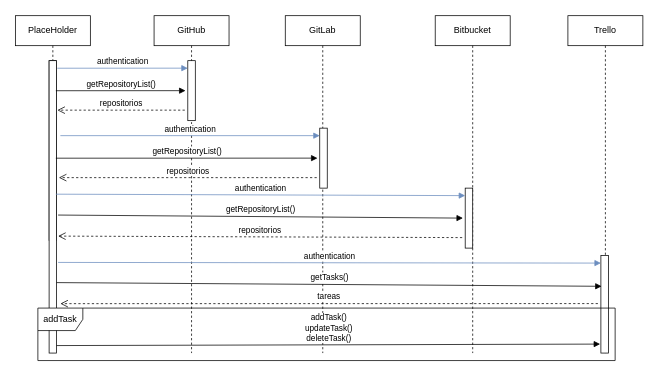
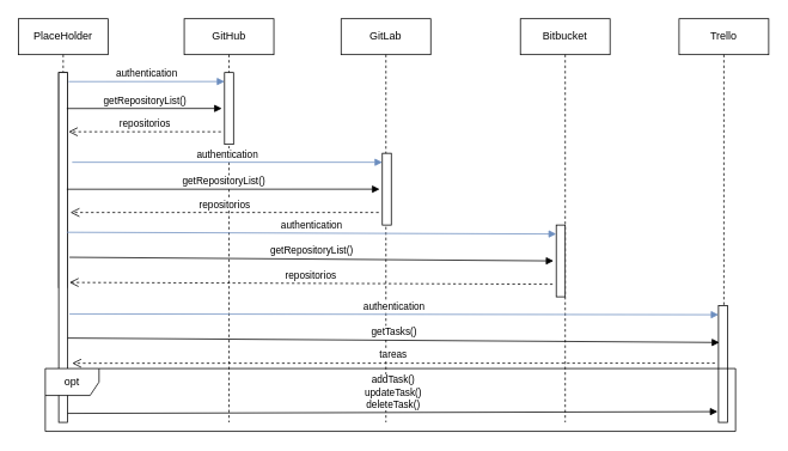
  <mxCell id="0" />
  <mxCell id="1" parent="0" />
  <mxCell id="2" value="PlaceHolder" style="shape=umlLifeline;perimeter=lifelinePerimeter;whiteSpace=wrap;html=1;container=1;collapsible=0;recursiveResize=0;outlineConnect=0;fillColor=#FFFFFF;gradientColor=none;" vertex="1" parent="1"><mxGeometry x="20" y="20" width="100" height="450" as="geometry" /></mxCell>
  <mxCell id="3" value="" style="html=1;points=[];perimeter=orthogonalPerimeter;fillColor=#FFFFFF;gradientColor=none;" vertex="1" parent="2"><mxGeometry x="45" y="60" width="10" height="240" as="geometry" /></mxCell>
  <mxCell id="4" value="" style="html=1;points=[];perimeter=orthogonalPerimeter;fillColor=#FFFFFF;gradientColor=none;" vertex="1" parent="2"><mxGeometry x="45" y="60" width="10" height="390" as="geometry" /></mxCell>
  <mxCell id="5" value="GitHub" style="shape=umlLifeline;perimeter=lifelinePerimeter;whiteSpace=wrap;html=1;container=1;collapsible=0;recursiveResize=0;outlineConnect=0;fillColor=#FFFFFF;gradientColor=none;" vertex="1" parent="1"><mxGeometry x="205" y="20" width="100" height="450" as="geometry" /></mxCell>
  <mxCell id="6" value="" style="html=1;points=[];perimeter=orthogonalPerimeter;fillColor=#FFFFFF;gradientColor=none;" vertex="1" parent="5"><mxGeometry x="45" y="60" width="10" height="80" as="geometry" /></mxCell>
  <mxCell id="7" value="GitLab" style="shape=umlLifeline;perimeter=lifelinePerimeter;whiteSpace=wrap;html=1;container=1;collapsible=0;recursiveResize=0;outlineConnect=0;fillColor=#FFFFFF;gradientColor=none;" vertex="1" parent="1"><mxGeometry x="380" y="20" width="100" height="450" as="geometry" /></mxCell>
  <mxCell id="8" value="" style="html=1;points=[];perimeter=orthogonalPerimeter;fillColor=#FFFFFF;gradientColor=none;" vertex="1" parent="7"><mxGeometry x="46" y="150" width="10" height="80" as="geometry" /></mxCell>
  <mxCell id="9" value="authentication" style="html=1;verticalAlign=bottom;endArrow=block;entryX=0;entryY=0;fillColor=#dae8fc;strokeColor=#6c8ebf;rounded=1;" edge="1" parent="7"><mxGeometry relative="1" as="geometry"><mxPoint x="-300" y="160" as="sourcePoint" /><mxPoint x="46" y="160" as="targetPoint" /></mxGeometry></mxCell>
  <mxCell id="10" value="Bitbucket" style="shape=umlLifeline;perimeter=lifelinePerimeter;whiteSpace=wrap;html=1;container=1;collapsible=0;recursiveResize=0;outlineConnect=0;fillColor=#FFFFFF;gradientColor=none;" vertex="1" parent="1"><mxGeometry x="580" y="20" width="100" height="450" as="geometry" /></mxCell>
  <mxCell id="11" value="" style="html=1;points=[];perimeter=orthogonalPerimeter;fillColor=#FFFFFF;gradientColor=none;" vertex="1" parent="10"><mxGeometry x="40" y="230" width="10" height="80" as="geometry" /></mxCell>
  <mxCell id="12" value="authentication" style="html=1;verticalAlign=bottom;endArrow=block;entryX=0;entryY=0;fillColor=#dae8fc;strokeColor=#6c8ebf;rounded=1;exitX=0.9;exitY=0.742;exitDx=0;exitDy=0;exitPerimeter=0;" edge="1" parent="10" source="3"><mxGeometry relative="1" as="geometry"><mxPoint x="-134" y="240" as="sourcePoint" /><mxPoint x="40" y="240" as="targetPoint" /></mxGeometry></mxCell>
  <mxCell id="13" value="Trello" style="shape=umlLifeline;perimeter=lifelinePerimeter;whiteSpace=wrap;html=1;container=1;collapsible=0;recursiveResize=0;outlineConnect=0;fillColor=#FFFFFF;gradientColor=none;" vertex="1" parent="1"><mxGeometry x="757" y="20" width="100" height="450" as="geometry" /></mxCell>
  <mxCell id="14" value="" style="html=1;points=[];perimeter=orthogonalPerimeter;fillColor=#FFFFFF;gradientColor=none;" vertex="1" parent="13"><mxGeometry x="44" y="320" width="10" height="130" as="geometry" /></mxCell>
  <mxCell id="15" value="authentication" style="html=1;verticalAlign=bottom;endArrow=block;entryX=0;entryY=0;fillColor=#dae8fc;strokeColor=#6c8ebf;rounded=1;exitX=1.2;exitY=0.69;exitDx=0;exitDy=0;exitPerimeter=0;" edge="1" parent="13" source="4"><mxGeometry relative="1" as="geometry"><mxPoint x="-502" y="328" as="sourcePoint" /><mxPoint x="44" y="330" as="targetPoint" /></mxGeometry></mxCell>
  <mxCell id="16" value="tareas" style="html=1;verticalAlign=bottom;endArrow=open;dashed=1;endSize=8;strokeColor=#000000;entryX=1.5;entryY=0.831;entryDx=0;entryDy=0;entryPerimeter=0;" edge="1" parent="13" target="4"><mxGeometry relative="1" as="geometry"><mxPoint x="40" y="384" as="sourcePoint" /><mxPoint x="-499" y="384" as="targetPoint" /></mxGeometry></mxCell>
  <mxCell id="17" value="authentication" style="html=1;verticalAlign=bottom;endArrow=block;entryX=0;entryY=0;fillColor=#dae8fc;strokeColor=#6c8ebf;rounded=1;exitX=1.1;exitY=0.042;exitDx=0;exitDy=0;exitPerimeter=0;" edge="1" parent="1" source="3"><mxGeometry relative="1" as="geometry"><mxPoint x="80" y="90" as="sourcePoint" /><mxPoint x="250" y="90" as="targetPoint" /></mxGeometry></mxCell>
  <mxCell id="18" value="getRepositoryList()" style="html=1;verticalAlign=bottom;endArrow=block;strokeColor=#000000;entryX=-0.3;entryY=0.5;entryDx=0;entryDy=0;entryPerimeter=0;exitX=0.9;exitY=0.167;exitDx=0;exitDy=0;exitPerimeter=0;" edge="1" parent="1" source="3" target="6"><mxGeometry width="80" relative="1" as="geometry"><mxPoint x="80" y="120" as="sourcePoint" /><mxPoint x="210" y="140" as="targetPoint" /></mxGeometry></mxCell>
  <mxCell id="19" value="repositorios" style="html=1;verticalAlign=bottom;endArrow=open;dashed=1;endSize=8;strokeColor=#000000;exitX=-0.4;exitY=0.825;exitDx=0;exitDy=0;exitPerimeter=0;entryX=1.1;entryY=0.275;entryDx=0;entryDy=0;entryPerimeter=0;" edge="1" parent="1" source="6" target="3"><mxGeometry relative="1" as="geometry"><mxPoint x="230" y="150" as="sourcePoint" /><mxPoint x="80" y="146" as="targetPoint" /></mxGeometry></mxCell>
  <mxCell id="20" value="getRepositoryList()" style="html=1;verticalAlign=bottom;endArrow=block;strokeColor=#000000;entryX=-0.3;entryY=0.5;entryDx=0;entryDy=0;entryPerimeter=0;exitX=0.9;exitY=0.542;exitDx=0;exitDy=0;exitPerimeter=0;" edge="1" parent="1" target="8" source="3"><mxGeometry width="80" relative="1" as="geometry"><mxPoint x="250" y="210" as="sourcePoint" /><mxPoint x="386" y="230" as="targetPoint" /></mxGeometry></mxCell>
  <mxCell id="21" value="repositorios" style="html=1;verticalAlign=bottom;endArrow=open;dashed=1;endSize=8;strokeColor=#000000;exitX=-0.4;exitY=0.825;exitDx=0;exitDy=0;exitPerimeter=0;entryX=1.3;entryY=0.65;entryDx=0;entryDy=0;entryPerimeter=0;" edge="1" parent="1" source="8" target="3"><mxGeometry relative="1" as="geometry"><mxPoint x="406" y="240" as="sourcePoint" /><mxPoint x="252" y="236" as="targetPoint" /></mxGeometry></mxCell>
  <mxCell id="22" value="getRepositoryList()" style="html=1;verticalAlign=bottom;endArrow=block;strokeColor=#000000;entryX=-0.3;entryY=0.5;entryDx=0;entryDy=0;entryPerimeter=0;exitX=1.2;exitY=0.858;exitDx=0;exitDy=0;exitPerimeter=0;" edge="1" parent="1" target="11" source="3"><mxGeometry width="80" relative="1" as="geometry"><mxPoint x="444" y="290" as="sourcePoint" /><mxPoint x="580" y="310" as="targetPoint" /></mxGeometry></mxCell>
  <mxCell id="23" value="repositorios" style="html=1;verticalAlign=bottom;endArrow=open;dashed=1;endSize=8;strokeColor=#000000;exitX=-0.4;exitY=0.825;exitDx=0;exitDy=0;exitPerimeter=0;entryX=1.2;entryY=0.975;entryDx=0;entryDy=0;entryPerimeter=0;" edge="1" parent="1" source="11" target="3"><mxGeometry relative="1" as="geometry"><mxPoint x="600" y="320" as="sourcePoint" /><mxPoint x="446" y="316" as="targetPoint" /></mxGeometry></mxCell>
  <mxCell id="24" value="getTasks()" style="html=1;verticalAlign=bottom;endArrow=block;strokeColor=#000000;entryX=0.1;entryY=0.315;entryDx=0;entryDy=0;entryPerimeter=0;exitX=1;exitY=0.759;exitDx=0;exitDy=0;exitPerimeter=0;" edge="1" parent="1" target="14" source="4"><mxGeometry width="80" relative="1" as="geometry"><mxPoint x="258" y="376" as="sourcePoint" /><mxPoint x="761" y="400" as="targetPoint" /></mxGeometry></mxCell>
  <mxCell id="25" value="&lt;div&gt;addTask()&lt;/div&gt;&lt;div&gt;updateTask()&lt;/div&gt;&lt;div&gt;deleteTask()&lt;br&gt;&lt;/div&gt;" style="html=1;verticalAlign=bottom;endArrow=block;strokeColor=#000000;entryX=-0.1;entryY=0.908;entryDx=0;entryDy=0;entryPerimeter=0;" edge="1" parent="1" target="14"><mxGeometry width="80" relative="1" as="geometry"><mxPoint x="75" y="460" as="sourcePoint" /><mxPoint x="155" y="460" as="targetPoint" /></mxGeometry></mxCell>
- <mxCell id="26" value="addTask" style="shape=umlFrame;whiteSpace=wrap;html=1;fillColor=#FFFFFF;gradientColor=none;" vertex="1" parent="1"><mxGeometry x="50" y="410" width="770" height="70" as="geometry" /></mxCell>
+ <mxCell id="26" value="opt" style="shape=umlFrame;whiteSpace=wrap;html=1;fillColor=#FFFFFF;gradientColor=none;" vertex="1" parent="1"><mxGeometry x="50" y="410" width="770" height="70" as="geometry" /></mxCell>
